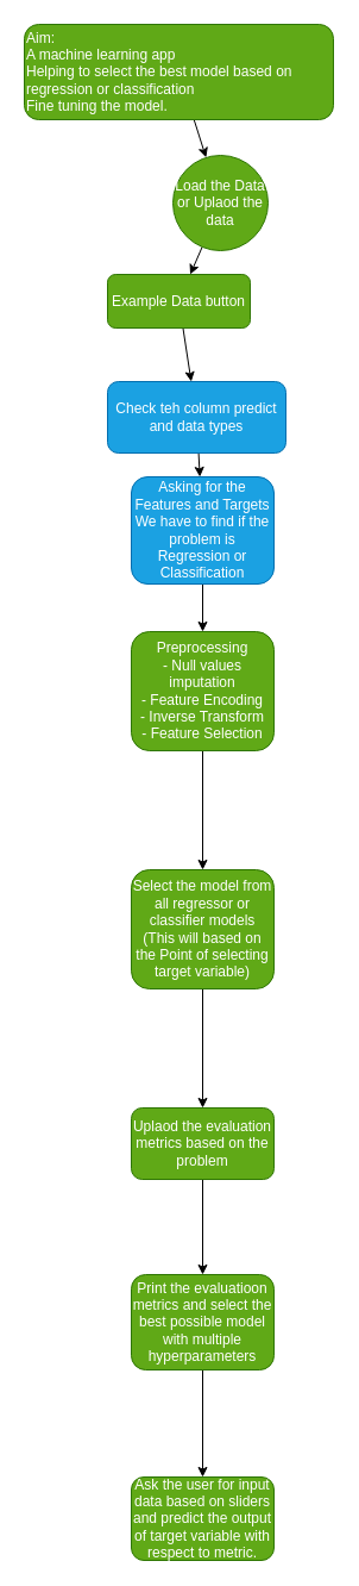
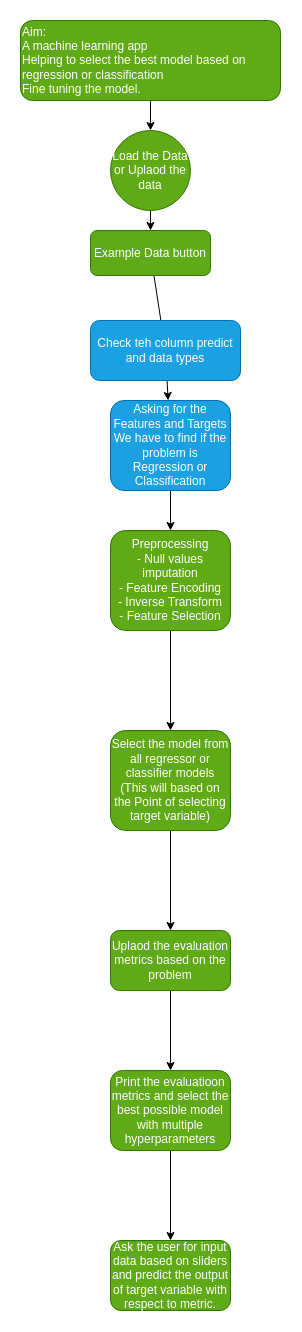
  <mxCell id="0" />
  <mxCell id="1" parent="0" />
  <mxCell id="2" value="" style="edgeStyle=none;html=1;" edge="1" parent="1" source="3" target="5"><mxGeometry relative="1" as="geometry" /></mxCell>
  <mxCell id="3" value="&lt;span style=&quot;background-color: initial;&quot;&gt;Aim:&amp;nbsp;&lt;/span&gt;&lt;br&gt;&lt;span style=&quot;background-color: initial;&quot;&gt;A machine learning app&lt;/span&gt;&lt;br&gt;&lt;span style=&quot;background-color: initial;&quot;&gt;Helping to select the best model based on regression or classification&lt;/span&gt;&lt;br&gt;&lt;span style=&quot;background-color: initial;&quot;&gt;Fine tuning the model.&lt;/span&gt;" style="rounded=1;whiteSpace=wrap;html=1;fillColor=#60a917;fontColor=#ffffff;strokeColor=#2D7600;align=left;" vertex="1" parent="1"><mxGeometry x="20" y="20" width="260" height="80" as="geometry" /></mxCell>
  <mxCell id="4" value="" style="edgeStyle=none;html=1;" edge="1" parent="1" source="5" target="7"><mxGeometry relative="1" as="geometry" /></mxCell>
- <mxCell id="5" value="Load the Data&lt;br&gt;or Uplaod the data" style="ellipse;whiteSpace=wrap;html=1;align=center;fillColor=#60a917;strokeColor=#2D7600;fontColor=#ffffff;rounded=1;" vertex="1" parent="1"><mxGeometry x="145" y="130" width="80" height="80" as="geometry" /></mxCell>
- <mxCell id="6" value="" style="edgeStyle=none;html=1;" edge="1" parent="1" source="7" target="11"><mxGeometry relative="1" as="geometry" /></mxCell>
+ <mxCell id="5" value="Load the Data&lt;br&gt;or Uplaod the data" style="ellipse;whiteSpace=wrap;html=1;align=center;fillColor=#60a917;strokeColor=#2D7600;fontColor=#ffffff;rounded=1;" vertex="1" parent="1"><mxGeometry x="110" y="130" width="80" height="80" as="geometry" /></mxCell>
+ <mxCell id="6" value="" style="edgeStyle=none;html=1;endArrow=none;" edge="1" parent="1" source="7" target="11"><mxGeometry relative="1" as="geometry" /></mxCell>
  <mxCell id="7" value="Example Data button" style="whiteSpace=wrap;html=1;fillColor=#60a917;strokeColor=#2D7600;fontColor=#ffffff;rounded=1;" vertex="1" parent="1"><mxGeometry x="90" y="230" width="120" height="45" as="geometry" /></mxCell>
  <mxCell id="8" value="" style="edgeStyle=none;html=1;" edge="1" parent="1" source="9"><mxGeometry relative="1" as="geometry"><mxPoint x="170" y="530" as="targetPoint" /></mxGeometry></mxCell>
  <mxCell id="9" value="Asking for the Features and Targets&lt;br&gt;We have to find if the problem is Regression or Classification" style="whiteSpace=wrap;html=1;fillColor=#1ba1e2;strokeColor=#006EAF;fontColor=#ffffff;rounded=1;" vertex="1" parent="1"><mxGeometry x="110" y="400" width="120" height="90" as="geometry" /></mxCell>
  <mxCell id="10" value="" style="edgeStyle=none;html=1;" edge="1" parent="1" source="11" target="9"><mxGeometry relative="1" as="geometry" /></mxCell>
  <mxCell id="11" value="Check teh column predict and data types" style="whiteSpace=wrap;html=1;fillColor=#1ba1e2;strokeColor=#006EAF;fontColor=#ffffff;rounded=1;" vertex="1" parent="1"><mxGeometry x="90" y="320" width="150" height="60" as="geometry" /></mxCell>
  <mxCell id="12" value="" style="edgeStyle=none;html=1;" edge="1" parent="1" source="13" target="15"><mxGeometry relative="1" as="geometry" /></mxCell>
  <mxCell id="13" value="&lt;span style=&quot;color: rgb(255, 255, 255);&quot;&gt;Preprocessing&lt;/span&gt;&lt;br style=&quot;color: rgb(255, 255, 255);&quot;&gt;&lt;span style=&quot;color: rgb(255, 255, 255);&quot;&gt;- Null values imputation&lt;br&gt;- Feature Encoding&lt;br&gt;- Inverse Transform&lt;br&gt;- Feature Selection&lt;br&gt;&lt;/span&gt;" style="rounded=1;whiteSpace=wrap;html=1;fillColor=#60a917;fontColor=#ffffff;strokeColor=#2D7600;" vertex="1" parent="1"><mxGeometry x="110" y="530" width="120" height="100" as="geometry" /></mxCell>
  <mxCell id="14" value="" style="edgeStyle=none;html=1;" edge="1" parent="1" source="15" target="17"><mxGeometry relative="1" as="geometry" /></mxCell>
  <mxCell id="15" value="Select the model from all regressor or classifier models&lt;br&gt;(This will based on the Point of selecting target variable)" style="whiteSpace=wrap;html=1;fillColor=#60a917;strokeColor=#2D7600;fontColor=#ffffff;rounded=1;" vertex="1" parent="1"><mxGeometry x="110" y="730" width="120" height="100" as="geometry" /></mxCell>
  <mxCell id="16" value="" style="edgeStyle=none;html=1;" edge="1" parent="1" source="17" target="19"><mxGeometry relative="1" as="geometry" /></mxCell>
  <mxCell id="17" value="Uplaod the evaluation metrics based on the problem" style="whiteSpace=wrap;html=1;fillColor=#60a917;strokeColor=#2D7600;fontColor=#ffffff;rounded=1;" vertex="1" parent="1"><mxGeometry x="110" y="930" width="120" height="60" as="geometry" /></mxCell>
  <mxCell id="18" value="" style="edgeStyle=none;html=1;" edge="1" parent="1" source="19" target="20"><mxGeometry relative="1" as="geometry" /></mxCell>
  <mxCell id="19" value="Print the evaluatioon metrics and select the best possible model with multiple hyperparameters" style="whiteSpace=wrap;html=1;fillColor=#60a917;strokeColor=#2D7600;fontColor=#ffffff;rounded=1;" vertex="1" parent="1"><mxGeometry x="110" y="1070" width="120" height="80" as="geometry" /></mxCell>
  <mxCell id="20" value="Ask the user for input data based on sliders and predict the output of target variable with respect to metric." style="whiteSpace=wrap;html=1;fillColor=#60a917;strokeColor=#2D7600;fontColor=#ffffff;rounded=1;" vertex="1" parent="1"><mxGeometry x="110" y="1240" width="120" height="70" as="geometry" /></mxCell>
